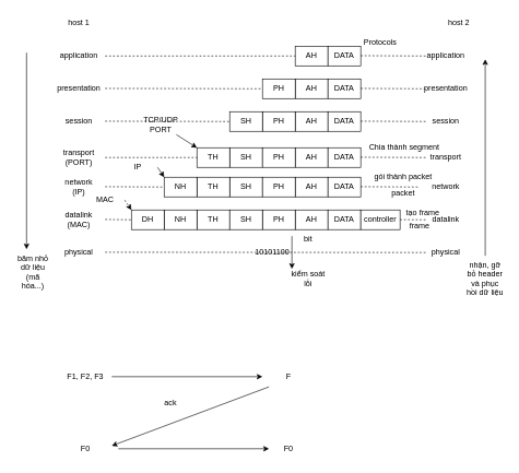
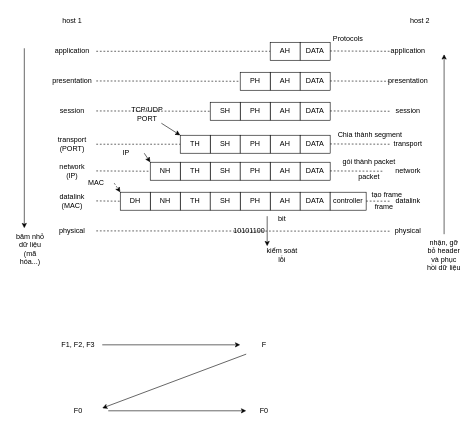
  <mxCell id="0" />
  <mxCell id="1" parent="0" />
  <mxCell id="2" value="application" style="text;html=1;align=center;verticalAlign=middle;whiteSpace=wrap;rounded=0;" parent="1" vertex="1"><mxGeometry x="650" y="70" width="60" height="30" as="geometry" /></mxCell>
  <mxCell id="3" value="presentation" style="text;html=1;align=center;verticalAlign=middle;whiteSpace=wrap;rounded=0;" parent="1" vertex="1"><mxGeometry x="650" y="120" width="60" height="30" as="geometry" /></mxCell>
  <mxCell id="4" value="session" style="text;html=1;align=center;verticalAlign=middle;whiteSpace=wrap;rounded=0;" parent="1" vertex="1"><mxGeometry x="650" y="170" width="60" height="30" as="geometry" /></mxCell>
  <mxCell id="5" value="transport" style="text;html=1;align=center;verticalAlign=middle;whiteSpace=wrap;rounded=0;" parent="1" vertex="1"><mxGeometry x="650" y="225" width="60" height="30" as="geometry" /></mxCell>
  <mxCell id="6" value="network" style="text;html=1;align=center;verticalAlign=middle;whiteSpace=wrap;rounded=0;" parent="1" vertex="1"><mxGeometry x="650" y="270" width="60" height="30" as="geometry" /></mxCell>
  <mxCell id="7" value="datalink" style="text;html=1;align=center;verticalAlign=middle;whiteSpace=wrap;rounded=0;" parent="1" vertex="1"><mxGeometry x="650" y="320" width="60" height="30" as="geometry" /></mxCell>
  <mxCell id="8" value="physical" style="text;html=1;align=center;verticalAlign=middle;whiteSpace=wrap;rounded=0;" parent="1" vertex="1"><mxGeometry x="650" y="370" width="60" height="30" as="geometry" /></mxCell>
  <mxCell id="9" value="application" style="text;html=1;align=center;verticalAlign=middle;whiteSpace=wrap;rounded=0;" parent="1" vertex="1"><mxGeometry x="90" y="70" width="60" height="30" as="geometry" /></mxCell>
  <mxCell id="10" value="presentation" style="text;html=1;align=center;verticalAlign=middle;whiteSpace=wrap;rounded=0;" parent="1" vertex="1"><mxGeometry x="90" y="120" width="60" height="30" as="geometry" /></mxCell>
  <mxCell id="11" value="session" style="text;html=1;align=center;verticalAlign=middle;whiteSpace=wrap;rounded=0;" parent="1" vertex="1"><mxGeometry x="90" y="170" width="60" height="30" as="geometry" /></mxCell>
  <mxCell id="12" value="transport (PORT)" style="text;html=1;align=center;verticalAlign=middle;whiteSpace=wrap;rounded=0;" parent="1" vertex="1"><mxGeometry x="90" y="225" width="60" height="30" as="geometry" /></mxCell>
  <mxCell id="13" value="network (IP)" style="text;html=1;align=center;verticalAlign=middle;whiteSpace=wrap;rounded=0;" parent="1" vertex="1"><mxGeometry x="90" y="270" width="60" height="30" as="geometry" /></mxCell>
  <mxCell id="14" value="datalink (MAC)" style="text;html=1;align=center;verticalAlign=middle;whiteSpace=wrap;rounded=0;" parent="1" vertex="1"><mxGeometry x="90" y="320" width="60" height="30" as="geometry" /></mxCell>
  <mxCell id="15" value="physical" style="text;html=1;align=center;verticalAlign=middle;whiteSpace=wrap;rounded=0;" parent="1" vertex="1"><mxGeometry x="90" y="370" width="60" height="30" as="geometry" /></mxCell>
  <mxCell id="16" value="AH" style="rounded=0;whiteSpace=wrap;html=1;" parent="1" vertex="1"><mxGeometry x="450" y="70" width="50" height="30" as="geometry" /></mxCell>
  <mxCell id="17" value="AH" style="rounded=0;whiteSpace=wrap;html=1;" parent="1" vertex="1"><mxGeometry x="450" y="120" width="50" height="30" as="geometry" /></mxCell>
  <mxCell id="18" value="AH" style="rounded=0;whiteSpace=wrap;html=1;" parent="1" vertex="1"><mxGeometry x="450" y="170" width="50" height="30" as="geometry" /></mxCell>
  <mxCell id="19" value="AH" style="rounded=0;whiteSpace=wrap;html=1;" parent="1" vertex="1"><mxGeometry x="450" y="225" width="50" height="30" as="geometry" /></mxCell>
  <mxCell id="20" value="AH" style="rounded=0;whiteSpace=wrap;html=1;" parent="1" vertex="1"><mxGeometry x="450" y="270" width="50" height="30" as="geometry" /></mxCell>
  <mxCell id="21" value="AH" style="rounded=0;whiteSpace=wrap;html=1;" parent="1" vertex="1"><mxGeometry x="450" y="320" width="50" height="30" as="geometry" /></mxCell>
  <mxCell id="22" value="DATA" style="rounded=0;whiteSpace=wrap;html=1;" parent="1" vertex="1"><mxGeometry x="500" y="70" width="50" height="30" as="geometry" /></mxCell>
  <mxCell id="23" value="DATA" style="rounded=0;whiteSpace=wrap;html=1;" parent="1" vertex="1"><mxGeometry x="500" y="120" width="50" height="30" as="geometry" /></mxCell>
  <mxCell id="24" value="DATA" style="rounded=0;whiteSpace=wrap;html=1;" parent="1" vertex="1"><mxGeometry x="500" y="170" width="50" height="30" as="geometry" /></mxCell>
  <mxCell id="25" value="DATA" style="rounded=0;whiteSpace=wrap;html=1;" parent="1" vertex="1"><mxGeometry x="500" y="225" width="50" height="30" as="geometry" /></mxCell>
  <mxCell id="26" value="DATA" style="rounded=0;whiteSpace=wrap;html=1;" parent="1" vertex="1"><mxGeometry x="500" y="270" width="50" height="30" as="geometry" /></mxCell>
  <mxCell id="27" value="DATA" style="rounded=0;whiteSpace=wrap;html=1;" parent="1" vertex="1"><mxGeometry x="500" y="320" width="50" height="30" as="geometry" /></mxCell>
  <mxCell id="28" value="PH" style="rounded=0;whiteSpace=wrap;html=1;" parent="1" vertex="1"><mxGeometry x="400" y="120" width="50" height="30" as="geometry" /></mxCell>
  <mxCell id="29" value="PH" style="rounded=0;whiteSpace=wrap;html=1;" parent="1" vertex="1"><mxGeometry x="400" y="170" width="50" height="30" as="geometry" /></mxCell>
  <mxCell id="30" value="SH" style="rounded=0;whiteSpace=wrap;html=1;" parent="1" vertex="1"><mxGeometry x="350" y="170" width="50" height="30" as="geometry" /></mxCell>
  <mxCell id="31" value="SH" style="rounded=0;whiteSpace=wrap;html=1;" parent="1" vertex="1"><mxGeometry x="350" y="225" width="50" height="30" as="geometry" /></mxCell>
  <mxCell id="32" value="PH" style="rounded=0;whiteSpace=wrap;html=1;" parent="1" vertex="1"><mxGeometry x="400" y="225" width="50" height="30" as="geometry" /></mxCell>
  <mxCell id="33" value="SH" style="rounded=0;whiteSpace=wrap;html=1;" parent="1" vertex="1"><mxGeometry x="350" y="270" width="50" height="30" as="geometry" /></mxCell>
  <mxCell id="34" value="PH" style="rounded=0;whiteSpace=wrap;html=1;" parent="1" vertex="1"><mxGeometry x="400" y="270" width="50" height="30" as="geometry" /></mxCell>
  <mxCell id="35" value="TH" style="rounded=0;whiteSpace=wrap;html=1;" parent="1" vertex="1"><mxGeometry x="300" y="225" width="50" height="30" as="geometry" /></mxCell>
  <mxCell id="36" value="TH" style="rounded=0;whiteSpace=wrap;html=1;" parent="1" vertex="1"><mxGeometry x="300" y="270" width="50" height="30" as="geometry" /></mxCell>
  <mxCell id="37" value="PH" style="rounded=0;whiteSpace=wrap;html=1;" parent="1" vertex="1"><mxGeometry x="400" y="320" width="50" height="30" as="geometry" /></mxCell>
  <mxCell id="38" value="TH" style="rounded=0;whiteSpace=wrap;html=1;" parent="1" vertex="1"><mxGeometry x="300" y="320" width="50" height="30" as="geometry" /></mxCell>
  <mxCell id="39" value="SH" style="rounded=0;whiteSpace=wrap;html=1;" parent="1" vertex="1"><mxGeometry x="350" y="320" width="50" height="30" as="geometry" /></mxCell>
  <mxCell id="40" value="NH" style="rounded=0;whiteSpace=wrap;html=1;" parent="1" vertex="1"><mxGeometry x="250" y="270" width="50" height="30" as="geometry" /></mxCell>
  <mxCell id="41" value="NH" style="rounded=0;whiteSpace=wrap;html=1;" parent="1" vertex="1"><mxGeometry x="250" y="320" width="50" height="30" as="geometry" /></mxCell>
  <mxCell id="42" value="DH" style="rounded=0;whiteSpace=wrap;html=1;" parent="1" vertex="1"><mxGeometry x="200" y="320" width="50" height="30" as="geometry" /></mxCell>
  <mxCell id="43" value="packet" style="text;html=1;align=center;verticalAlign=middle;whiteSpace=wrap;rounded=0;" parent="1" vertex="1"><mxGeometry x="585" y="280" width="60" height="30" as="geometry" /></mxCell>
  <mxCell id="44" value="frame" style="text;html=1;align=center;verticalAlign=middle;whiteSpace=wrap;rounded=0;" parent="1" vertex="1"><mxGeometry x="610" y="330" width="60" height="30" as="geometry" /></mxCell>
  <mxCell id="45" value="" style="endArrow=none;dashed=1;html=1;rounded=0;entryX=0;entryY=0.5;entryDx=0;entryDy=0;" parent="1" target="16" edge="1"><mxGeometry width="50" height="50" relative="1" as="geometry"><mxPoint x="160" y="85" as="sourcePoint" /><mxPoint x="410" y="300" as="targetPoint" /></mxGeometry></mxCell>
  <mxCell id="46" value="" style="endArrow=none;dashed=1;html=1;rounded=0;" parent="1" edge="1"><mxGeometry width="50" height="50" relative="1" as="geometry"><mxPoint x="550" y="84.5" as="sourcePoint" /><mxPoint x="650" y="85" as="targetPoint" /></mxGeometry></mxCell>
  <mxCell id="47" value="" style="endArrow=none;dashed=1;html=1;rounded=0;" parent="1" edge="1"><mxGeometry width="50" height="50" relative="1" as="geometry"><mxPoint x="160" y="134.5" as="sourcePoint" /><mxPoint x="400" y="135" as="targetPoint" /></mxGeometry></mxCell>
  <mxCell id="48" value="" style="endArrow=none;dashed=1;html=1;rounded=0;entryX=0;entryY=0.5;entryDx=0;entryDy=0;" parent="1" target="3" edge="1"><mxGeometry width="50" height="50" relative="1" as="geometry"><mxPoint x="550" y="134.5" as="sourcePoint" /><mxPoint x="790" y="135" as="targetPoint" /></mxGeometry></mxCell>
  <mxCell id="49" value="" style="endArrow=none;dashed=1;html=1;rounded=0;" parent="1" edge="1"><mxGeometry width="50" height="50" relative="1" as="geometry"><mxPoint x="160" y="184.5" as="sourcePoint" /><mxPoint x="350" y="185" as="targetPoint" /></mxGeometry></mxCell>
  <mxCell id="50" value="" style="endArrow=none;dashed=1;html=1;rounded=0;entryX=0;entryY=0.5;entryDx=0;entryDy=0;" parent="1" target="4" edge="1"><mxGeometry width="50" height="50" relative="1" as="geometry"><mxPoint x="550" y="184.5" as="sourcePoint" /><mxPoint x="640" y="185" as="targetPoint" /></mxGeometry></mxCell>
  <mxCell id="51" value="" style="endArrow=none;dashed=1;html=1;rounded=0;entryX=0;entryY=0.5;entryDx=0;entryDy=0;" parent="1" target="35" edge="1"><mxGeometry width="50" height="50" relative="1" as="geometry"><mxPoint x="160" y="240" as="sourcePoint" /><mxPoint x="300" y="241" as="targetPoint" /></mxGeometry></mxCell>
  <mxCell id="52" value="" style="endArrow=none;dashed=1;html=1;rounded=0;" parent="1" edge="1"><mxGeometry width="50" height="50" relative="1" as="geometry"><mxPoint x="550" y="239.5" as="sourcePoint" /><mxPoint x="650" y="240" as="targetPoint" /></mxGeometry></mxCell>
  <mxCell id="53" value="" style="endArrow=none;dashed=1;html=1;rounded=0;" parent="1" edge="1"><mxGeometry width="50" height="50" relative="1" as="geometry"><mxPoint x="160" y="284.5" as="sourcePoint" /><mxPoint x="250" y="285" as="targetPoint" /></mxGeometry></mxCell>
  <mxCell id="54" value="" style="endArrow=none;dashed=1;html=1;rounded=0;" parent="1" edge="1"><mxGeometry width="50" height="50" relative="1" as="geometry"><mxPoint x="550" y="284.5" as="sourcePoint" /><mxPoint x="640" y="285" as="targetPoint" /></mxGeometry></mxCell>
  <mxCell id="55" value="&amp;nbsp;Chia thành segment" style="text;html=1;align=center;verticalAlign=middle;whiteSpace=wrap;rounded=0;" parent="1" vertex="1"><mxGeometry x="540" y="210" width="150" height="30" as="geometry" /></mxCell>
  <mxCell id="56" value="tạo frame" style="text;html=1;align=center;verticalAlign=middle;whiteSpace=wrap;rounded=0;" parent="1" vertex="1"><mxGeometry x="570" y="310" width="150" height="30" as="geometry" /></mxCell>
  <mxCell id="57" value="10101100" style="text;html=1;align=center;verticalAlign=middle;whiteSpace=wrap;rounded=0;" parent="1" vertex="1"><mxGeometry x="385" y="370" width="60" height="30" as="geometry" /></mxCell>
  <mxCell id="58" value="" style="endArrow=none;dashed=1;html=1;rounded=0;entryX=0;entryY=0.5;entryDx=0;entryDy=0;" parent="1" target="8" edge="1"><mxGeometry width="50" height="50" relative="1" as="geometry"><mxPoint x="160" y="384.5" as="sourcePoint" /><mxPoint x="250" y="385" as="targetPoint" /></mxGeometry></mxCell>
  <mxCell id="59" value="" style="endArrow=none;dashed=1;html=1;rounded=0;" parent="1" edge="1"><mxGeometry width="50" height="50" relative="1" as="geometry"><mxPoint x="160" y="334.5" as="sourcePoint" /><mxPoint x="200" y="335" as="targetPoint" /></mxGeometry></mxCell>
  <mxCell id="60" value="" style="endArrow=none;dashed=1;html=1;rounded=0;entryX=0;entryY=0.5;entryDx=0;entryDy=0;" parent="1" target="7" edge="1"><mxGeometry width="50" height="50" relative="1" as="geometry"><mxPoint x="550" y="334.5" as="sourcePoint" /><mxPoint x="590" y="335" as="targetPoint" /></mxGeometry></mxCell>
  <mxCell id="61" value="" style="endArrow=classic;html=1;rounded=0;" parent="1" edge="1"><mxGeometry width="50" height="50" relative="1" as="geometry"><mxPoint x="740" y="390" as="sourcePoint" /><mxPoint x="740" y="90" as="targetPoint" /></mxGeometry></mxCell>
  <mxCell id="62" value="băm nhỏ dữ liệu&lt;div&gt;(mã hóa...)&lt;/div&gt;" style="text;html=1;align=center;verticalAlign=middle;whiteSpace=wrap;rounded=0;" parent="1" vertex="1"><mxGeometry x="20" y="400" width="60" height="30" as="geometry" /></mxCell>
  <mxCell id="63" value="kiểm soát lỗi" style="text;html=1;align=center;verticalAlign=middle;whiteSpace=wrap;rounded=0;" parent="1" vertex="1"><mxGeometry x="440" y="410" width="60" height="30" as="geometry" /></mxCell>
  <mxCell id="64" value="bit" style="text;html=1;align=center;verticalAlign=middle;whiteSpace=wrap;rounded=0;" parent="1" vertex="1"><mxGeometry x="440" y="350" width="60" height="30" as="geometry" /></mxCell>
  <mxCell id="65" value="controller" style="rounded=0;whiteSpace=wrap;html=1;" parent="1" vertex="1"><mxGeometry x="550" y="320" width="60" height="30" as="geometry" /></mxCell>
  <mxCell id="66" value="" style="endArrow=classic;html=1;rounded=0;" parent="1" edge="1"><mxGeometry width="50" height="50" relative="1" as="geometry"><mxPoint x="40" y="80" as="sourcePoint" /><mxPoint x="40" y="380" as="targetPoint" /></mxGeometry></mxCell>
  <mxCell id="67" value="" style="endArrow=classic;html=1;rounded=0;" parent="1" edge="1"><mxGeometry width="50" height="50" relative="1" as="geometry"><mxPoint x="445" y="360" as="sourcePoint" /><mxPoint x="445" y="410" as="targetPoint" /></mxGeometry></mxCell>
  <mxCell id="68" value="nhận, gỡ bỏ header và phục hồi dữ liệu" style="text;html=1;align=center;verticalAlign=middle;whiteSpace=wrap;rounded=0;" parent="1" vertex="1"><mxGeometry x="710" y="410" width="60" height="30" as="geometry" /></mxCell>
  <mxCell id="69" value="gói thành packet" style="text;html=1;align=center;verticalAlign=middle;whiteSpace=wrap;rounded=0;" parent="1" vertex="1"><mxGeometry x="540" y="255" width="150" height="30" as="geometry" /></mxCell>
  <mxCell id="70" value="host 1" style="text;html=1;align=center;verticalAlign=middle;whiteSpace=wrap;rounded=0;" parent="1" vertex="1"><mxGeometry x="90" y="20" width="60" height="30" as="geometry" /></mxCell>
  <mxCell id="71" value="host 2" style="text;html=1;align=center;verticalAlign=middle;whiteSpace=wrap;rounded=0;" parent="1" vertex="1"><mxGeometry x="670" y="20" width="60" height="30" as="geometry" /></mxCell>
  <mxCell id="72" value="TCP/UDP PORT" style="text;html=1;align=center;verticalAlign=middle;whiteSpace=wrap;rounded=0;" parent="1" vertex="1"><mxGeometry x="215" y="175" width="60" height="30" as="geometry" /></mxCell>
  <mxCell id="73" value="IP" style="text;html=1;align=center;verticalAlign=middle;whiteSpace=wrap;rounded=0;" parent="1" vertex="1"><mxGeometry x="180" y="240" width="60" height="30" as="geometry" /></mxCell>
  <mxCell id="74" value="MAC" style="text;html=1;align=center;verticalAlign=middle;whiteSpace=wrap;rounded=0;" parent="1" vertex="1"><mxGeometry x="130" y="290" width="60" height="30" as="geometry" /></mxCell>
  <mxCell id="75" value="" style="endArrow=classic;html=1;rounded=0;entryX=0;entryY=0;entryDx=0;entryDy=0;" parent="1" source="72" target="35" edge="1"><mxGeometry width="50" height="50" relative="1" as="geometry"><mxPoint x="340" y="320" as="sourcePoint" /><mxPoint x="390" y="270" as="targetPoint" /></mxGeometry></mxCell>
  <mxCell id="76" value="" style="endArrow=classic;html=1;rounded=0;exitX=1;exitY=0.5;exitDx=0;exitDy=0;" parent="1" source="73" edge="1"><mxGeometry width="50" height="50" relative="1" as="geometry"><mxPoint x="240" y="270" as="sourcePoint" /><mxPoint x="250" y="270" as="targetPoint" /></mxGeometry></mxCell>
  <mxCell id="77" value="" style="endArrow=classic;html=1;rounded=0;exitX=1;exitY=0.5;exitDx=0;exitDy=0;entryX=0;entryY=0;entryDx=0;entryDy=0;dashed=1;" parent="1" source="74" target="42" edge="1"><mxGeometry width="50" height="50" relative="1" as="geometry"><mxPoint x="340" y="320" as="sourcePoint" /><mxPoint x="390" y="270" as="targetPoint" /></mxGeometry></mxCell>
  <mxCell id="78" value="Protocols" style="text;html=1;align=center;verticalAlign=middle;whiteSpace=wrap;rounded=0;" parent="1" vertex="1"><mxGeometry x="550" y="50" width="60" height="30" as="geometry" /></mxCell>
  <mxCell id="79" value="" style="endArrow=classic;html=1;rounded=0;" edge="1" parent="1"><mxGeometry width="50" height="50" relative="1" as="geometry"><mxPoint x="170" y="574.5" as="sourcePoint" /><mxPoint x="400" y="574.5" as="targetPoint" /></mxGeometry></mxCell>
  <mxCell id="80" value="F" style="text;html=1;align=center;verticalAlign=middle;whiteSpace=wrap;rounded=0;" vertex="1" parent="1"><mxGeometry x="410" y="560" width="60" height="30" as="geometry" /></mxCell>
  <mxCell id="81" value="F1, F2, F3" style="text;html=1;align=center;verticalAlign=middle;whiteSpace=wrap;rounded=0;" vertex="1" parent="1"><mxGeometry x="100" y="560" width="60" height="30" as="geometry" /></mxCell>
  <mxCell id="82" value="" style="endArrow=classic;html=1;rounded=0;exitX=0;exitY=1;exitDx=0;exitDy=0;" edge="1" parent="1" source="80"><mxGeometry width="50" height="50" relative="1" as="geometry"><mxPoint x="325" y="710" as="sourcePoint" /><mxPoint x="170" y="680" as="targetPoint" /></mxGeometry></mxCell>
  <mxCell id="83" value="F0" style="text;html=1;align=center;verticalAlign=middle;whiteSpace=wrap;rounded=0;" vertex="1" parent="1"><mxGeometry x="100" y="670" width="60" height="30" as="geometry" /></mxCell>
  <mxCell id="84" value="F0" style="text;html=1;align=center;verticalAlign=middle;whiteSpace=wrap;rounded=0;" vertex="1" parent="1"><mxGeometry x="410" y="670" width="60" height="30" as="geometry" /></mxCell>
- <mxCell id="85" value="ack" style="text;html=1;align=center;verticalAlign=middle;whiteSpace=wrap;rounded=0;" vertex="1" parent="1"><mxGeometry x="230" y="600" width="60" height="30" as="geometry" /></mxCell>
  <mxCell id="86" value="" style="endArrow=classic;html=1;rounded=0;" edge="1" parent="1"><mxGeometry width="50" height="50" relative="1" as="geometry"><mxPoint x="180" y="684.5" as="sourcePoint" /><mxPoint x="410" y="684.5" as="targetPoint" /></mxGeometry></mxCell>
